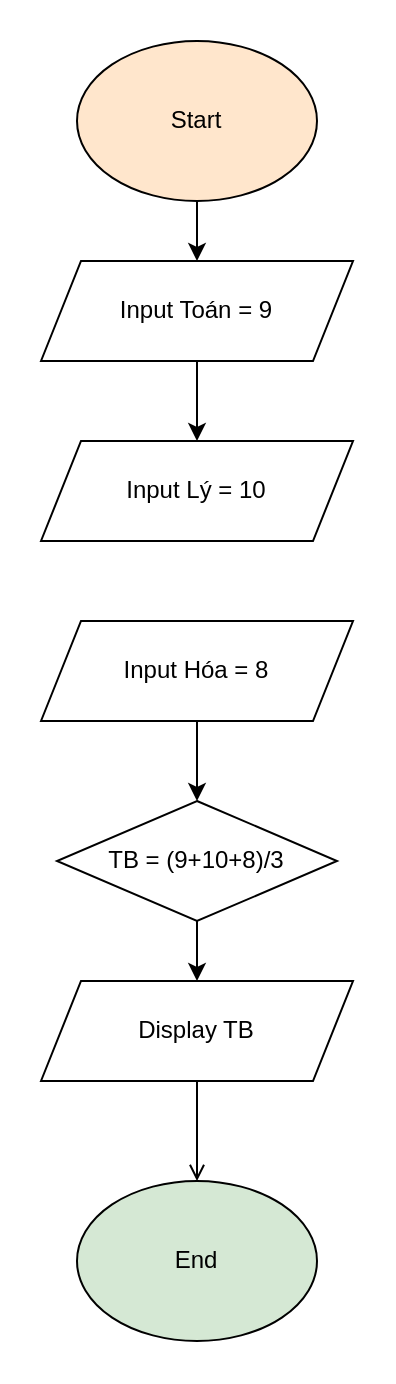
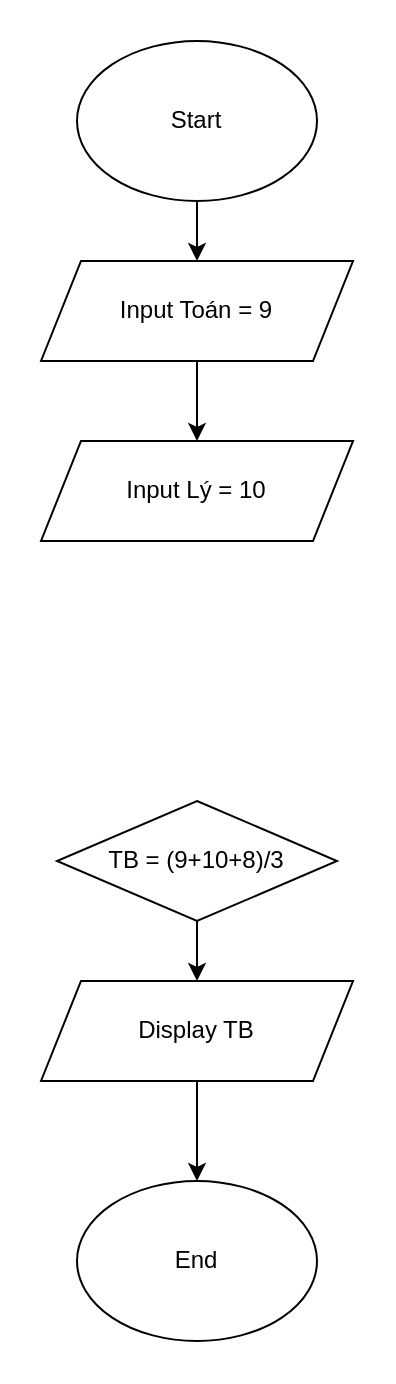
  <mxCell id="0" />
  <mxCell id="1" parent="0" />
  <mxCell id="2" style="edgeStyle=orthogonalEdgeStyle;rounded=0;orthogonalLoop=1;jettySize=auto;html=1;entryX=0.5;entryY=0;entryDx=0;entryDy=0;" edge="1" parent="1" source="3" target="5"><mxGeometry relative="1" as="geometry" /></mxCell>
- <mxCell id="3" value="Start" style="ellipse;whiteSpace=wrap;html=1;fillColor=#ffe6cc;" vertex="1" parent="1"><mxGeometry x="38" y="20" width="120" height="80" as="geometry" /></mxCell>
+ <mxCell id="3" value="Start" style="ellipse;whiteSpace=wrap;html=1;" vertex="1" parent="1"><mxGeometry x="38" y="20" width="120" height="80" as="geometry" /></mxCell>
  <mxCell id="4" style="edgeStyle=orthogonalEdgeStyle;rounded=0;orthogonalLoop=1;jettySize=auto;html=1;entryX=0.5;entryY=0;entryDx=0;entryDy=0;" edge="1" parent="1" source="5" target="8"><mxGeometry relative="1" as="geometry" /></mxCell>
  <mxCell id="5" value="Input Toán = 9" style="shape=parallelogram;perimeter=parallelogramPerimeter;whiteSpace=wrap;html=1;fixedSize=1;" vertex="1" parent="1"><mxGeometry x="20" y="130" width="156" height="50" as="geometry" /></mxCell>
- <mxCell id="6" style="edgeStyle=orthogonalEdgeStyle;rounded=0;orthogonalLoop=1;jettySize=auto;html=1;" edge="1" parent="1" source="7" target="10"><mxGeometry relative="1" as="geometry" /></mxCell>
- <mxCell id="7" value="Input Hóa = 8" style="shape=parallelogram;perimeter=parallelogramPerimeter;whiteSpace=wrap;html=1;fixedSize=1;" vertex="1" parent="1"><mxGeometry x="20" y="310" width="156" height="50" as="geometry" /></mxCell>
  <mxCell id="8" value="Input Lý = 10" style="shape=parallelogram;perimeter=parallelogramPerimeter;whiteSpace=wrap;html=1;fixedSize=1;" vertex="1" parent="1"><mxGeometry x="20" y="220" width="156" height="50" as="geometry" /></mxCell>
  <mxCell id="9" style="edgeStyle=orthogonalEdgeStyle;rounded=0;orthogonalLoop=1;jettySize=auto;html=1;" edge="1" parent="1" source="10" target="12"><mxGeometry relative="1" as="geometry" /></mxCell>
  <mxCell id="10" value="TB = (9+10+8)/3" style="rhombus;whiteSpace=wrap;html=1;" vertex="1" parent="1"><mxGeometry x="28" y="400" width="140" height="60" as="geometry" /></mxCell>
- <mxCell id="11" style="edgeStyle=orthogonalEdgeStyle;rounded=0;orthogonalLoop=1;jettySize=auto;html=1;entryX=0.5;entryY=0;entryDx=0;entryDy=0;endArrow=open;" edge="1" parent="1" source="12" target="13"><mxGeometry relative="1" as="geometry" /></mxCell>
+ <mxCell id="11" style="edgeStyle=orthogonalEdgeStyle;rounded=0;orthogonalLoop=1;jettySize=auto;html=1;entryX=0.5;entryY=0;entryDx=0;entryDy=0;" edge="1" parent="1" source="12" target="13"><mxGeometry relative="1" as="geometry" /></mxCell>
  <mxCell id="12" value="Display TB" style="shape=parallelogram;perimeter=parallelogramPerimeter;whiteSpace=wrap;html=1;fixedSize=1;" vertex="1" parent="1"><mxGeometry x="20" y="490" width="156" height="50" as="geometry" /></mxCell>
- <mxCell id="13" value="End" style="ellipse;whiteSpace=wrap;html=1;fillColor=#d5e8d4;" vertex="1" parent="1"><mxGeometry x="38" y="590" width="120" height="80" as="geometry" /></mxCell>
+ <mxCell id="13" value="End" style="ellipse;whiteSpace=wrap;html=1;" vertex="1" parent="1"><mxGeometry x="38" y="590" width="120" height="80" as="geometry" /></mxCell>
